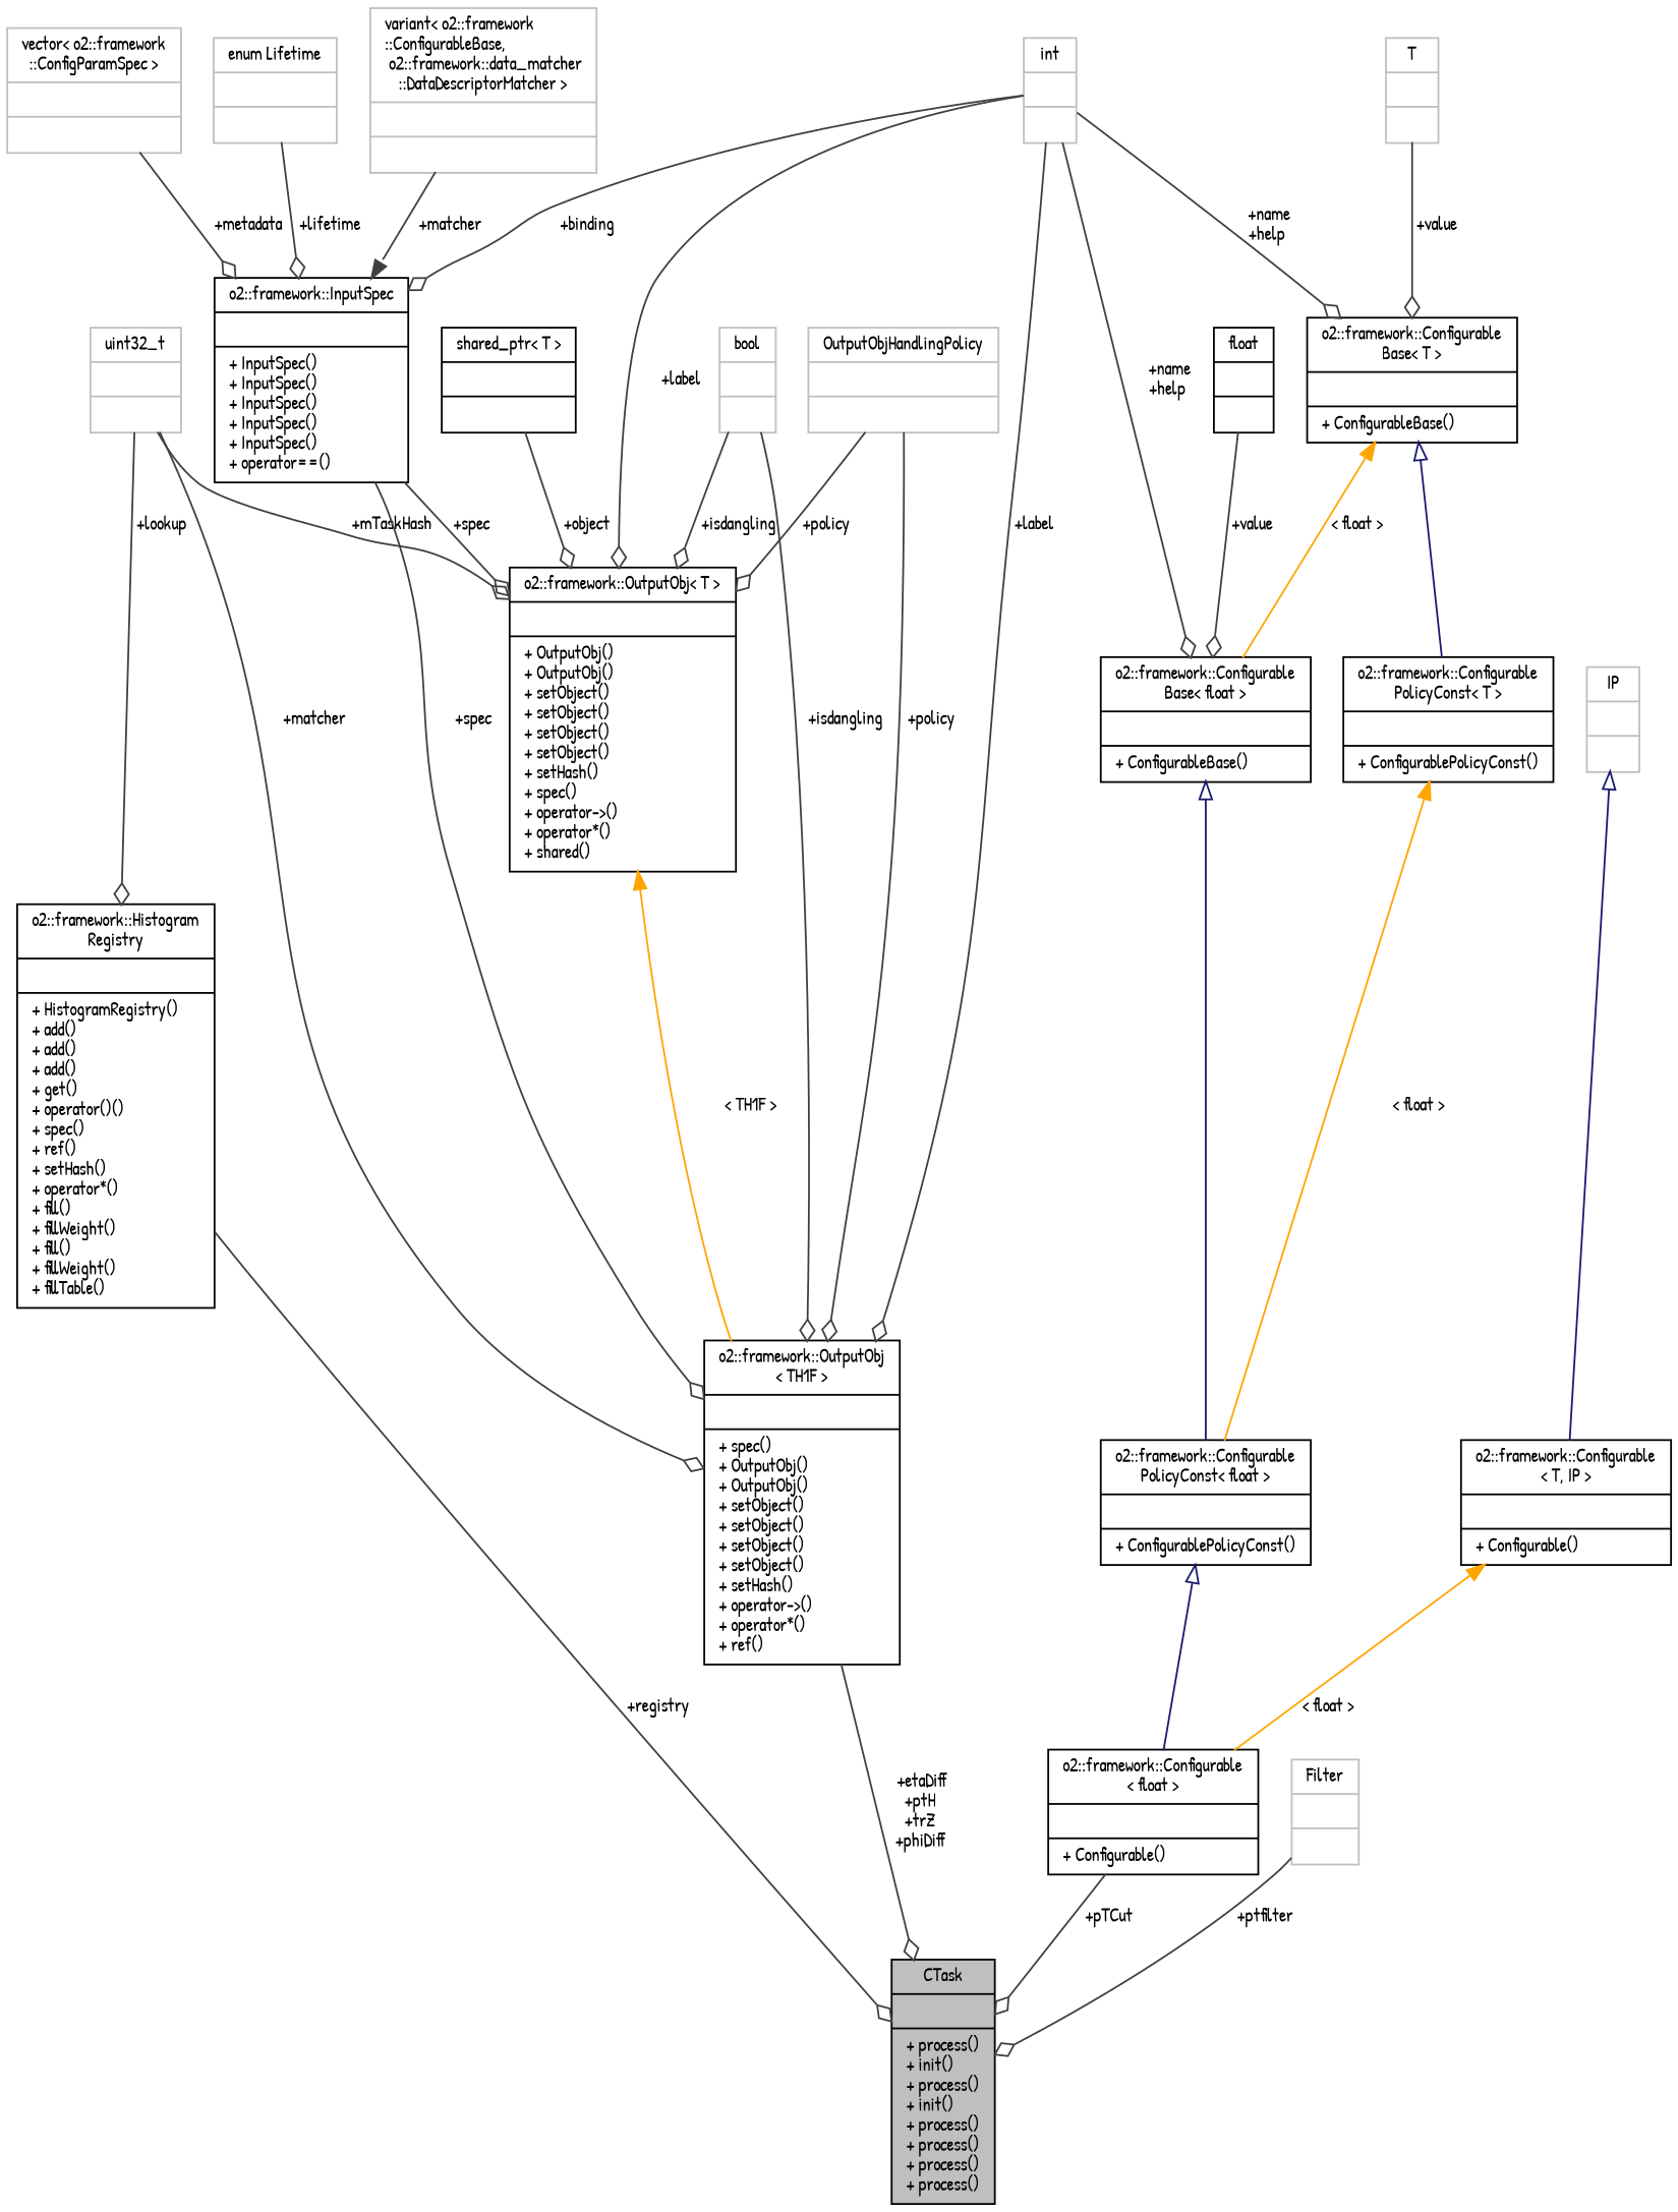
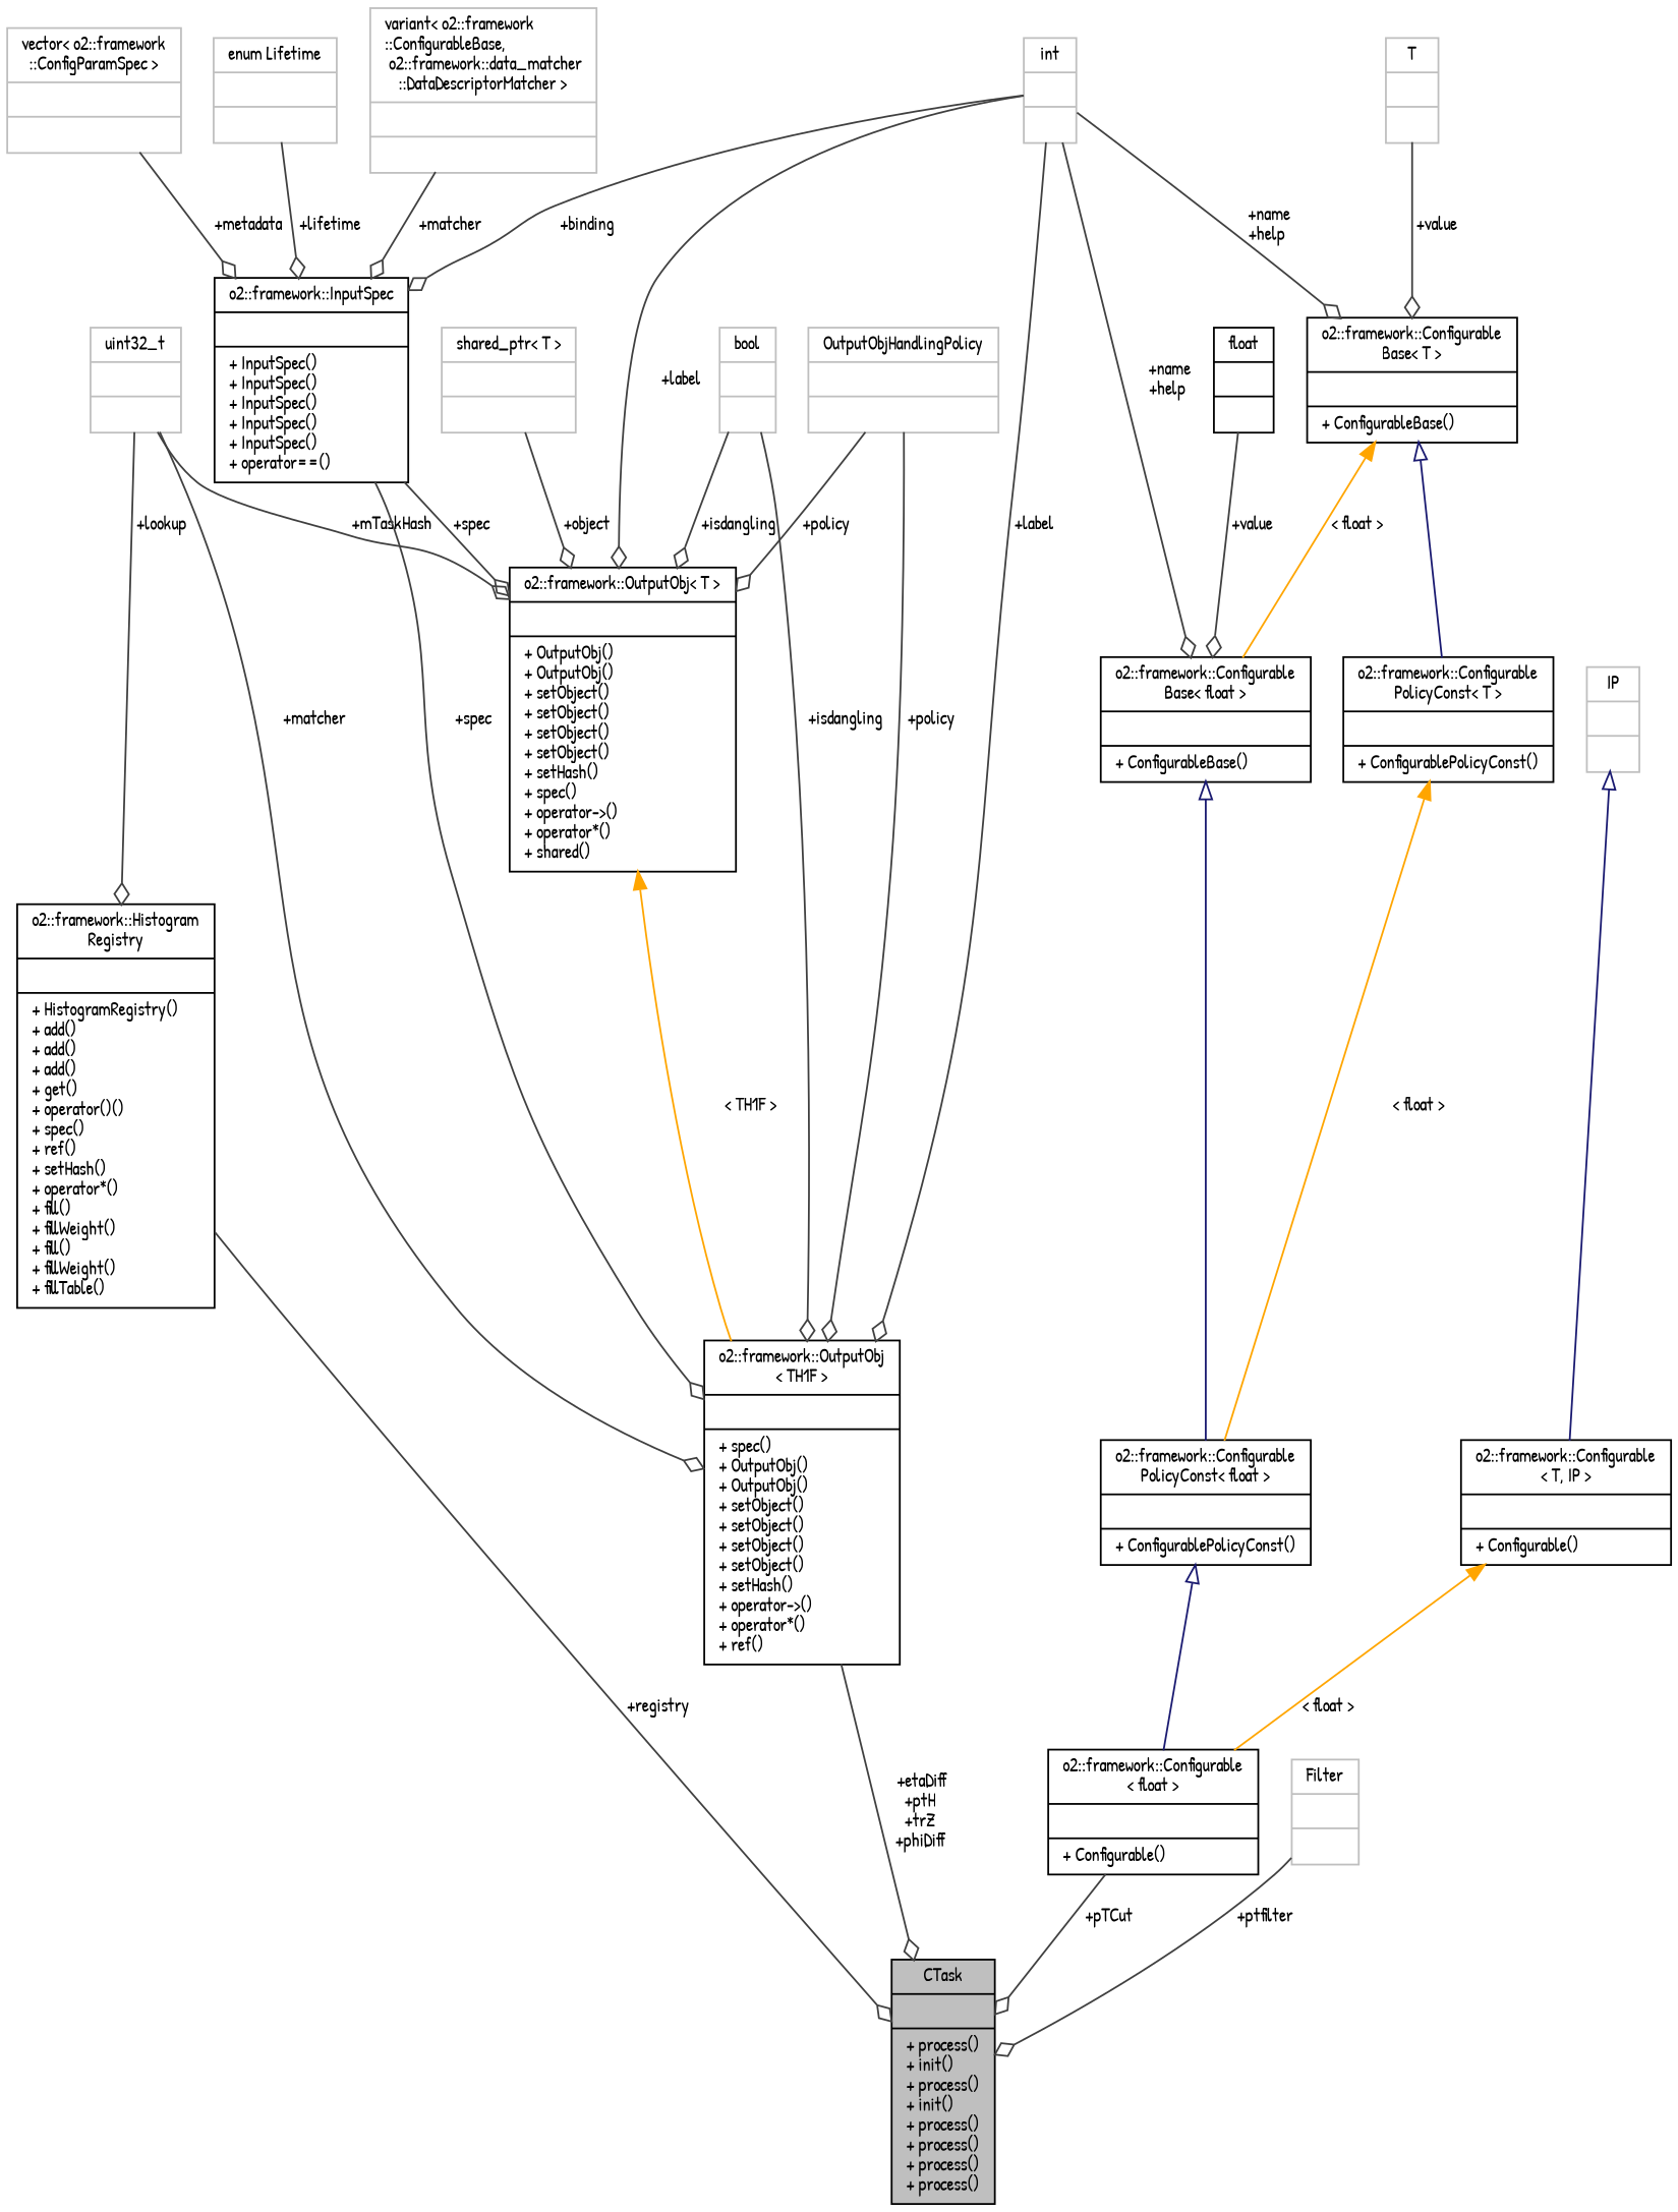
  digraph {
    fontname="Patrick Hand"
    node [color=black fontname="Patrick Hand" fontsize=10 shape=record]
    edge [arrowhead=odiamond color=grey25 fontname="Patrick Hand" fontsize=10 labelfontname=Helvetica labelfontsize=10 style=solid]
    n1 [fillcolor=grey75 fontcolor=black height=0.2 label="{CTask\n||+ process()\l+ init()\l+ process()\l+ init()\l+ process()\l+ process()\l+ process()\l+ process()\l}" style=filled width=0.4]
    n2 [height=0.2 label="{o2::framework::Histogram\lRegistry\n||+ HistogramRegistry()\l+ add()\l+ add()\l+ add()\l+ get()\l+ operator()()\l+ spec()\l+ ref()\l+ setHash()\l+ operator*()\l+ fill()\l+ fillWeight()\l+ fill()\l+ fillWeight()\l+ fillTable()\l}" width=0.4]
    n3 [color=grey75 height=0.2 label="{uint32_t\n||}" width=0.4]
    n4 [height=0.2 label="{o2::framework::OutputObj\l\< TH1F \>\n||+ spec()\l+ OutputObj()\l+ OutputObj()\l+ setObject()\l+ setObject()\l+ setObject()\l+ setObject()\l+ setHash()\l+ operator-\>()\l+ operator*()\l+ ref()\l}" width=0.4]
    n5 [height=0.2 label="{o2::framework::OutputObj\< T \>\n||+ OutputObj()\l+ OutputObj()\l+ setObject()\l+ setObject()\l+ setObject()\l+ setObject()\l+ setHash()\l+ spec()\l+ operator-\>()\l+ operator*()\l+ shared()\l}" width=0.4]
    n6 [color=grey75 height=0.2 label="{Filter\n||}" width=0.4]
    n7 [height=0.2 label="{o2::framework::Configurable\l\< float \>\n||+ Configurable()\l}" width=0.4]
    n8 [height=0.2 label="{o2::framework::Configurable\lPolicyConst\< float \>\n||+ ConfigurablePolicyConst()\l}" width=0.4]
    n9 [height=0.2 label="{o2::framework::Configurable\lBase\< float \>\n||+ ConfigurableBase()\l}" width=0.4]
    n10 [height=0.2 label="{float\n||}" width=0.4]
    n11 [color=grey75 height=0.2 label="{int\n||}" width=0.4]
    n12 [height=0.2 label="{o2::framework::Configurable\lBase\< T \>\n||+ ConfigurableBase()\l}" width=0.4]
    n13 [height=0.2 label="{o2::framework::InputSpec\n||+ InputSpec()\l+ InputSpec()\l+ InputSpec()\l+ InputSpec()\l+ InputSpec()\l+ operator==()\l}" width=0.4]
    n14 [height=0.2 label="{o2::framework::Configurable\lPolicyConst\< T \>\n||+ ConfigurablePolicyConst()\l}" width=0.4]
    n15 [color=grey75 height=0.2 label="{T\n||}" width=0.4]
    n16 [height=0.2 label="{o2::framework::Configurable\l\< T, IP \>\n||+ Configurable()\l}" width=0.4]
    n17 [color=grey75 height=0.2 label="{IP\n||}" width=0.4]
    n18 [color=grey75 height=0.2 label="{OutputObjHandlingPolicy\n||}" width=0.4]
    n19 [color=grey75 height=0.2 label="{bool\n||}" width=0.4]
    n20 [color=grey75 height=0.2 label="{vector\< o2::framework\l::ConfigParamSpec \>\n||}" width=0.4]
    n21 [color=grey75 height=0.2 label="{enum Lifetime\n||}" width=0.4]
    n22 [color=grey75 height=0.2 label="{variant\< o2::framework\l::ConfigurableBase,\l o2::framework::data_matcher\l::DataDescriptorMatcher \>\n||}" width=0.4]
-   n23 [height=0.2 label="{shared_ptr\< T \>\n||}" width=0.4]
+   n23 [color=grey75 height=0.2 label="{shared_ptr\< T \>\n||}" width=0.4]
    n2 -> n1 [label=" +registry"]
    n3 -> n2 [label=" +lookup"]
    n3 -> n4 [label=" +matcher"]
    n3 -> n5 [label=" +mTaskHash"]
    n4 -> n1 [label=" +etaDiff\n+ptH\n+trZ\n+phiDiff"]
    n5 -> n4 [color=orange dir=back label=" \< TH1F \>" arrowhead=""]
    n6 -> n1 [label=" +ptfilter"]
    n7 -> n1 [label=" +pTCut"]
    n8 -> n7 [arrowtail=onormal color=midnightblue dir=back arrowhead=""]
    n9 -> n8 [arrowtail=onormal color=midnightblue dir=back arrowhead=""]
    n10 -> n9 [label=" +value"]
    n11 -> n4 [label=" +label"]
    n11 -> n5 [label=" +label"]
    n11 -> n9 [label=" +name\n+help"]
    n11 -> n12 [label=" +name\n+help"]
    n11 -> n13 [label=" +binding"]
    n12 -> n9 [color=orange dir=back label=" \< float \>" arrowhead=""]
    n12 -> n14 [arrowtail=onormal color=midnightblue dir=back arrowhead=""]
    n13 -> n4 [label=" +spec"]
    n13 -> n5 [label=" +spec"]
    n14 -> n8 [color=orange dir=back label=" \< float \>" arrowhead=""]
    n15 -> n12 [label=" +value"]
    n16 -> n7 [color=orange dir=back label=" \< float \>" arrowhead=""]
    n17 -> n16 [arrowtail=onormal color=midnightblue dir=back arrowhead=""]
    n18 -> n4 [label=" +policy"]
    n18 -> n5 [label=" +policy"]
    n19 -> n4 [label=" +isdangling"]
    n19 -> n5 [label=" +isdangling"]
    n20 -> n13 [label=" +metadata"]
    n21 -> n13 [label=" +lifetime"]
-   n22 -> n13 [arrowhead=normal label=" +matcher"]
+   n22 -> n13 [label=" +matcher"]
    n23 -> n5 [label=" +object"]
  }
